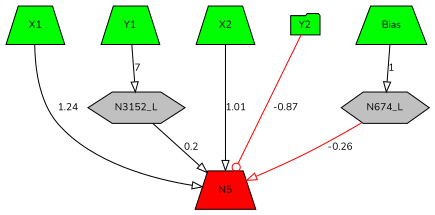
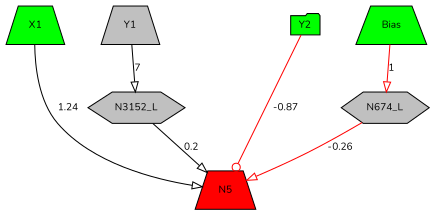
  digraph {
    fontname=Nunito
    node [fillcolor=green fontname=Nunito fontsize=10 shape=trapezium style=filled]
    edge [arrowhead=onormal color=black fontname=Nunito fontsize=10]
    N5 [fillcolor=red height=0.1 width=0.1]
    n2 [height=0.1 label=Bias width=0.1]
    n3 [height=0.1 label=X1 width=0.1]
-   n4 [height=0.1 label=Y1 width=0.1]
-   n5 [height=0.1 label=X2 width=0.1]
+   n4 [fillcolor=gray height=0.1 label=Y1 width=0.1]
    n6 [height=0.1 label=Y2 shape=folder width=0.1]
    n7 [fillcolor=gray height=0.1 label=N674_L shape=hexagon width=0.1]
    n8 [fillcolor=gray height=0.1 label=N3152_L shape=hexagon width=0.1]
    subgraph sub_1 {
      rank=same
      N5
    }
    subgraph sub_2 {
      rank=same
      n2
      n3
      n4
-     n5
      n6
    }
-   n2 -> n7 [label=1]
+   n2 -> n7 [color=red label=1]
    n3 -> N5 [label=1.24]
    n3 -> n4 [style=invis arrowhead="" color="" fontsize=""]
-   n4 -> n5 [style=invis arrowhead="" color="" fontsize=""]
    n4 -> n8 [label=7]
-   n5 -> N5 [label=1.01]
-   n5 -> n6 [style=invis arrowhead="" color="" fontsize=""]
    n6 -> N5 [arrowType=inv arrowhead=odot color=red label=-0.87]
    n6 -> n2 [style=invis arrowhead="" color="" fontsize=""]
    n7 -> N5 [arrowType=inv color=red label=-0.26]
    n8 -> N5 [label=0.2]
  }
